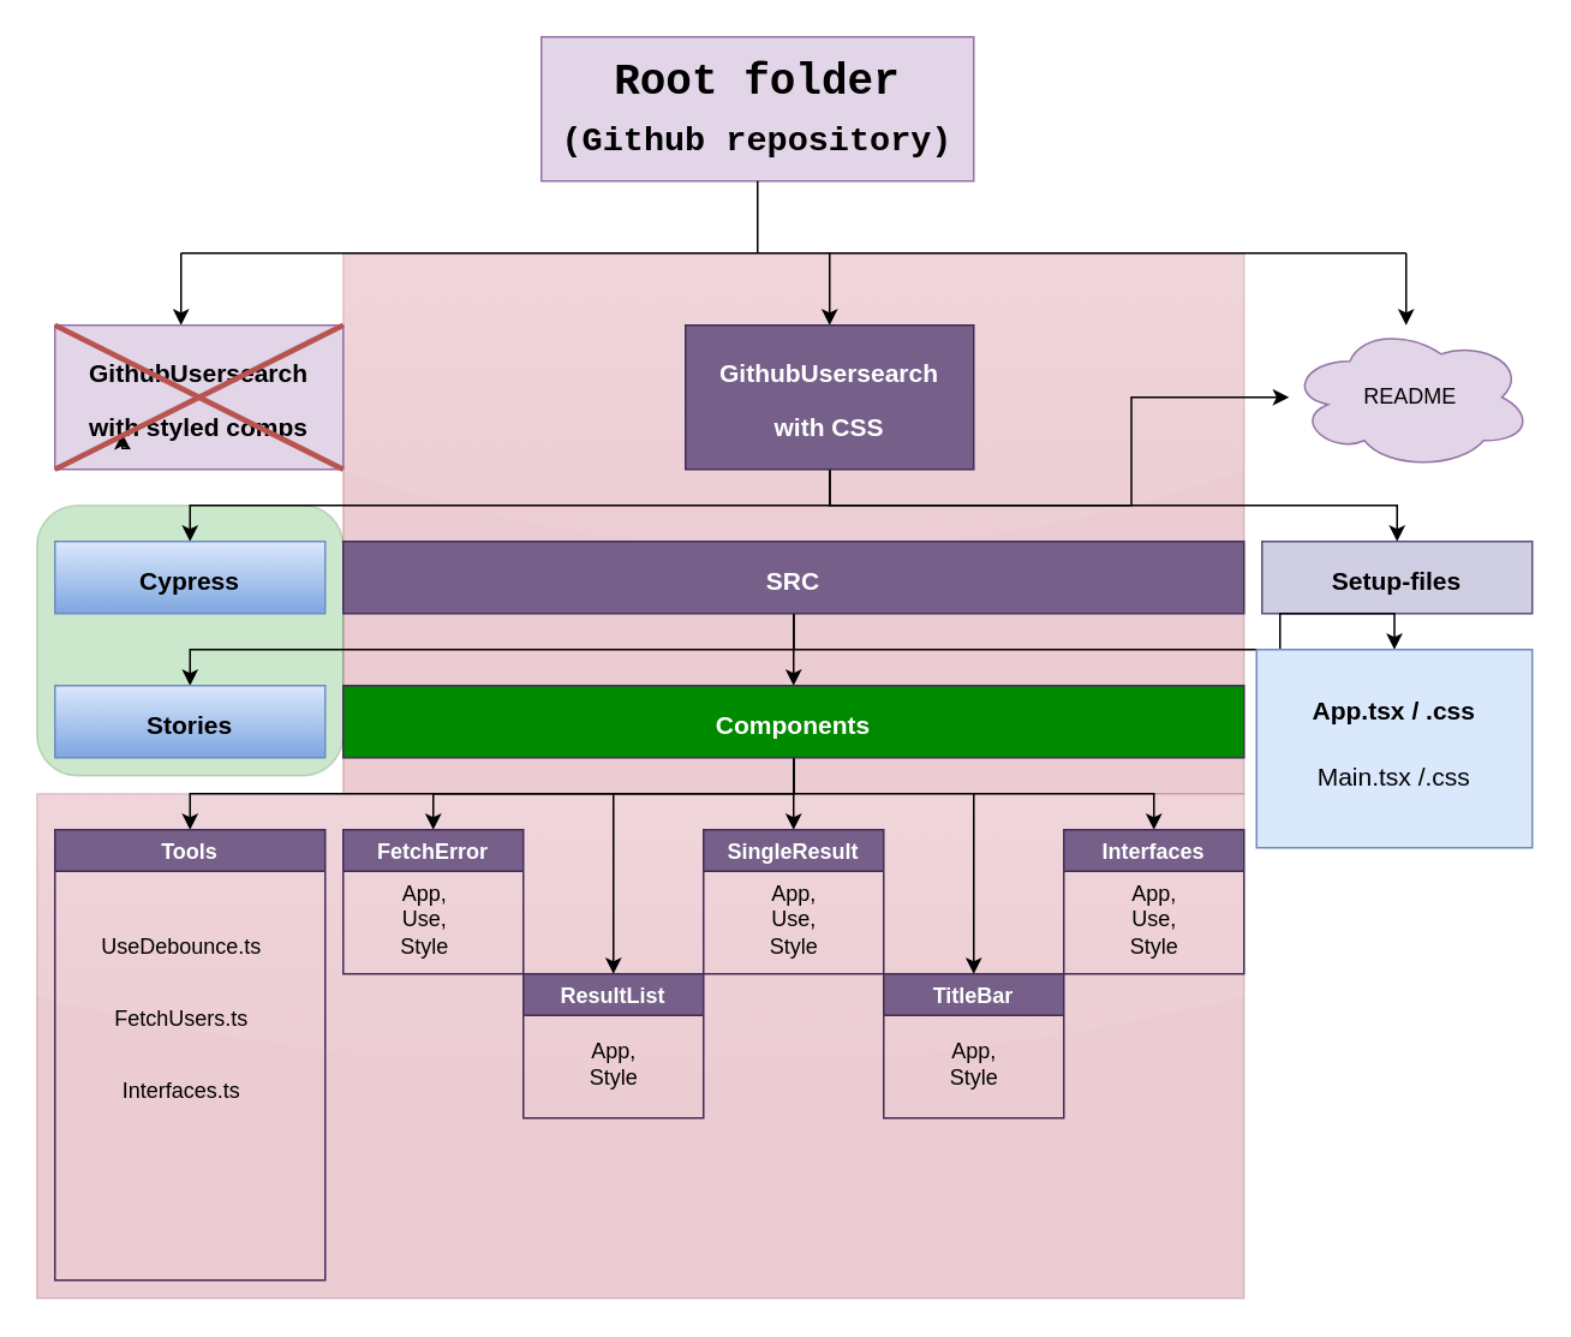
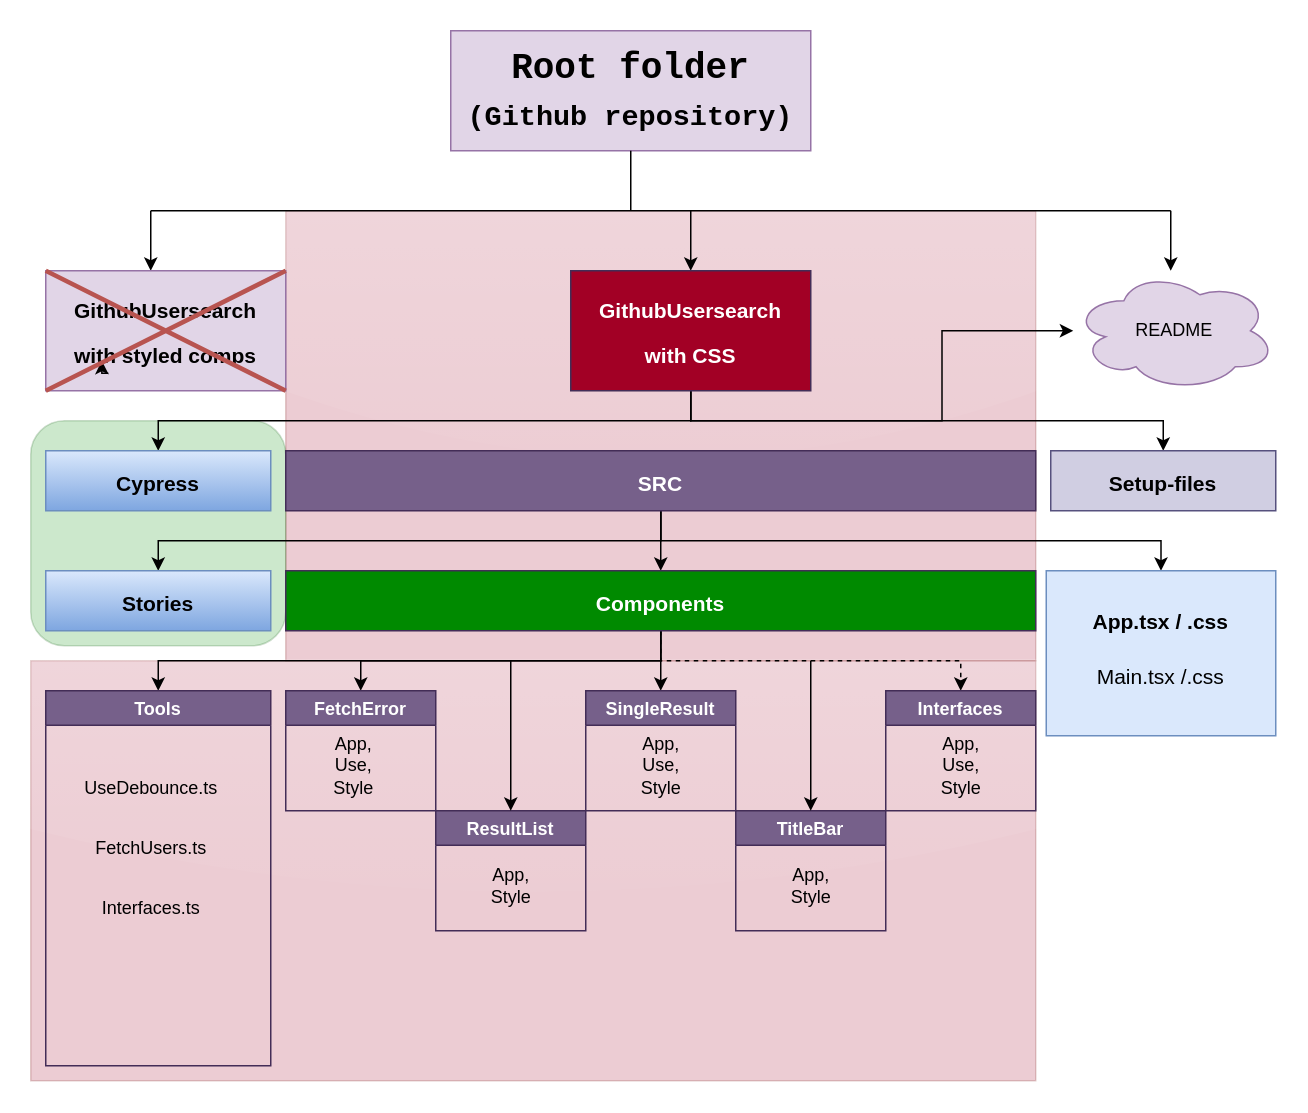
  <mxCell id="0" />
  <mxCell id="1" parent="0" />
  <mxCell id="2" value="" style="rounded=0;whiteSpace=wrap;html=1;fillColor=#a20025;fontColor=#ffffff;strokeColor=#6F0000;opacity=20;glass=1;" vertex="1" parent="1"><mxGeometry x="190" y="140" width="500" height="300" as="geometry" /></mxCell>
  <mxCell id="3" value="" style="rounded=1;whiteSpace=wrap;html=1;fillColor=#008a00;strokeColor=#005700;opacity=20;fontColor=#ffffff;" vertex="1" parent="1"><mxGeometry y="280" width="170" height="150" as="geometry" x="20" /></mxCell>
  <mxCell id="4" value="" style="rounded=0;whiteSpace=wrap;html=1;fillColor=#a20025;fontColor=#ffffff;strokeColor=#6F0000;opacity=20;glass=1;" vertex="1" parent="1"><mxGeometry y="440" width="670" height="280" as="geometry" x="20" /></mxCell>
  <mxCell id="5" value="&lt;h1&gt;&lt;font face=&quot;Courier New&quot;&gt;Root folder&lt;br&gt;&lt;font style=&quot;font-size: 19px;&quot;&gt;(Github repository)&lt;/font&gt;&lt;/font&gt;&lt;/h1&gt;" style="rounded=0;whiteSpace=wrap;html=1;fillColor=#e1d5e7;strokeColor=#9673a6;fillStyle=solid;" vertex="1" parent="1"><mxGeometry x="300" y="20" width="240" height="80" as="geometry" /></mxCell>
  <mxCell id="6" value="" style="endArrow=none;html=1;rounded=0;entryX=0.5;entryY=1;entryDx=0;entryDy=0;" edge="1" parent="1" target="5"><mxGeometry width="50" height="50" relative="1" as="geometry"><mxPoint x="420" y="140" as="sourcePoint" /><mxPoint x="460" y="400" as="targetPoint" /></mxGeometry></mxCell>
  <mxCell id="7" value="" style="endArrow=none;html=1;rounded=0;" edge="1" parent="1"><mxGeometry width="50" height="50" relative="1" as="geometry"><mxPoint x="100" y="140" as="sourcePoint" /><mxPoint x="780" y="140" as="targetPoint" /></mxGeometry></mxCell>
  <mxCell id="8" value="README" style="ellipse;shape=cloud;whiteSpace=wrap;html=1;fillColor=#e1d5e7;strokeColor=#9673a6;" vertex="1" parent="1"><mxGeometry x="715" y="180" width="135" height="80" as="geometry" /></mxCell>
  <mxCell id="9" value="" style="endArrow=classic;html=1;rounded=0;" edge="1" parent="1"><mxGeometry width="50" height="50" relative="1" as="geometry"><mxPoint x="100" y="140" as="sourcePoint" /><mxPoint x="100" y="180" as="targetPoint" /></mxGeometry></mxCell>
  <mxCell id="10" value="" style="endArrow=classic;html=1;rounded=0;" edge="1" parent="1"><mxGeometry width="50" height="50" relative="1" as="geometry"><mxPoint x="460" y="140" as="sourcePoint" /><mxPoint x="460" y="180" as="targetPoint" /></mxGeometry></mxCell>
  <mxCell id="11" value="" style="endArrow=classic;html=1;rounded=0;" edge="1" parent="1"><mxGeometry width="50" height="50" relative="1" as="geometry"><mxPoint x="780" y="140" as="sourcePoint" /><mxPoint x="780" y="180" as="targetPoint" /></mxGeometry></mxCell>
  <mxCell id="12" style="edgeStyle=orthogonalEdgeStyle;rounded=0;orthogonalLoop=1;jettySize=auto;html=1;exitX=0.5;exitY=1;exitDx=0;exitDy=0;entryX=0.5;entryY=0;entryDx=0;entryDy=0;" edge="1" parent="1" source="15" target="18"><mxGeometry relative="1" as="geometry" /></mxCell>
  <mxCell id="13" style="edgeStyle=orthogonalEdgeStyle;rounded=0;orthogonalLoop=1;jettySize=auto;html=1;exitX=0.5;exitY=1;exitDx=0;exitDy=0;" edge="1" parent="1" source="15" target="19"><mxGeometry relative="1" as="geometry" /></mxCell>
  <mxCell id="14" style="edgeStyle=orthogonalEdgeStyle;rounded=0;orthogonalLoop=1;jettySize=auto;html=1;exitX=0.5;exitY=1;exitDx=0;exitDy=0;" edge="1" parent="1" source="15" target="8"><mxGeometry relative="1" as="geometry" /></mxCell>
- <mxCell id="15" value="&lt;h1 style=&quot;line-height: 26.4px;&quot;&gt;&lt;font style=&quot;font-size: 14px;&quot;&gt;GithubUsersearch&lt;br&gt;with CSS&lt;/font&gt;&lt;/h1&gt;" style="rounded=0;whiteSpace=wrap;html=1;fillColor=#76608a;strokeColor=#432D57;fillStyle=solid;fontColor=#ffffff;" vertex="1" parent="1"><mxGeometry x="380" y="180" width="160" height="80" as="geometry" /></mxCell>
+ <mxCell id="15" value="&lt;h1 style=&quot;line-height: 26.4px;&quot;&gt;&lt;font style=&quot;font-size: 14px;&quot;&gt;GithubUsersearch&lt;br&gt;with CSS&lt;/font&gt;&lt;/h1&gt;" style="rounded=0;whiteSpace=wrap;html=1;fillColor=#a20025;strokeColor=#432D57;fillStyle=solid;fontColor=#ffffff;" vertex="1" parent="1"><mxGeometry x="380" y="180" width="160" height="80" as="geometry" /></mxCell>
  <mxCell id="16" value="&lt;p style=&quot;line-height: 100%;&quot;&gt;&lt;/p&gt;&lt;h1 style=&quot;line-height: 110%;&quot;&gt;&lt;font style=&quot;font-size: 14px;&quot;&gt;GithubUsersearch&lt;br&gt;with styled comps&lt;/font&gt;&lt;/h1&gt;&lt;p&gt;&lt;/p&gt;" style="rounded=0;whiteSpace=wrap;html=1;fillColor=#e1d5e7;strokeColor=#9673a6;fillStyle=solid;" vertex="1" parent="1"><mxGeometry x="30" y="180" width="160" height="80" as="geometry" /></mxCell>
  <mxCell id="17" value="" style="endArrow=none;html=1;rounded=0;fillColor=#f8cecc;strokeColor=#b85450;" edge="1" parent="1" source="15"><mxGeometry width="50" height="50" relative="1" as="geometry"><mxPoint x="490" y="230" as="sourcePoint" /><mxPoint x="540" y="180" as="targetPoint" /></mxGeometry></mxCell>
  <mxCell id="18" value="&lt;p style=&quot;line-height: 100%;&quot;&gt;&lt;/p&gt;&lt;h1 style=&quot;line-height: 110%;&quot;&gt;&lt;span style=&quot;font-size: 14px;&quot;&gt;Cypress&lt;/span&gt;&lt;/h1&gt;&lt;p&gt;&lt;/p&gt;" style="rounded=0;whiteSpace=wrap;html=1;fillColor=#dae8fc;strokeColor=#6c8ebf;fillStyle=solid;gradientColor=#7ea6e0;" vertex="1" parent="1"><mxGeometry x="30" y="300" width="150" height="40" as="geometry" /></mxCell>
  <mxCell id="19" value="&lt;p style=&quot;line-height: 100%;&quot;&gt;&lt;/p&gt;&lt;h1 style=&quot;line-height: 110%;&quot;&gt;&lt;span style=&quot;font-size: 14px;&quot;&gt;Setup-files&lt;/span&gt;&lt;/h1&gt;&lt;p&gt;&lt;/p&gt;" style="rounded=0;whiteSpace=wrap;html=1;fillColor=#d0cee2;strokeColor=#56517e;fillStyle=solid;" vertex="1" parent="1"><mxGeometry x="700" y="300" width="150" height="40" as="geometry" /></mxCell>
  <mxCell id="20" style="edgeStyle=orthogonalEdgeStyle;rounded=0;orthogonalLoop=1;jettySize=auto;html=1;exitX=0.5;exitY=1;exitDx=0;exitDy=0;" edge="1" parent="1" source="23" target="30"><mxGeometry relative="1" as="geometry" /></mxCell>
  <mxCell id="21" style="edgeStyle=orthogonalEdgeStyle;rounded=0;orthogonalLoop=1;jettySize=auto;html=1;exitX=0.5;exitY=1;exitDx=0;exitDy=0;" edge="1" parent="1" source="23" target="31"><mxGeometry relative="1" as="geometry" /></mxCell>
  <mxCell id="22" style="edgeStyle=orthogonalEdgeStyle;rounded=0;orthogonalLoop=1;jettySize=auto;html=1;exitX=0.5;exitY=1;exitDx=0;exitDy=0;entryX=0.5;entryY=0;entryDx=0;entryDy=0;" edge="1" parent="1" source="23" target="29"><mxGeometry relative="1" as="geometry" /></mxCell>
  <mxCell id="23" value="&lt;p style=&quot;line-height: 100%;&quot;&gt;&lt;/p&gt;&lt;h1 style=&quot;line-height: 110%;&quot;&gt;&lt;span style=&quot;font-size: 14px;&quot;&gt;SRC&lt;/span&gt;&lt;/h1&gt;&lt;p&gt;&lt;/p&gt;" style="rounded=0;whiteSpace=wrap;html=1;fillColor=#76608a;strokeColor=#432D57;fillStyle=solid;fontColor=#ffffff;" vertex="1" parent="1"><mxGeometry x="190" y="300" width="500" height="40" as="geometry" /></mxCell>
  <mxCell id="24" style="edgeStyle=orthogonalEdgeStyle;rounded=0;orthogonalLoop=1;jettySize=auto;html=1;exitX=0;exitY=1;exitDx=0;exitDy=0;entryX=0.092;entryY=0.75;entryDx=0;entryDy=0;entryPerimeter=0;" edge="1" parent="1"><mxGeometry relative="1" as="geometry"><mxPoint x="71.716" y="248.284" as="sourcePoint" /><mxPoint x="67.36" y="240" as="targetPoint" /></mxGeometry></mxCell>
  <mxCell id="25" style="edgeStyle=orthogonalEdgeStyle;rounded=0;orthogonalLoop=1;jettySize=auto;html=1;exitX=0.5;exitY=1;exitDx=0;exitDy=0;" edge="1" parent="1" source="29" target="32"><mxGeometry relative="1" as="geometry" /></mxCell>
  <mxCell id="26" style="edgeStyle=orthogonalEdgeStyle;rounded=0;orthogonalLoop=1;jettySize=auto;html=1;exitX=0.5;exitY=1;exitDx=0;exitDy=0;" edge="1" parent="1" source="29" target="38"><mxGeometry relative="1" as="geometry" /></mxCell>
  <mxCell id="27" style="edgeStyle=orthogonalEdgeStyle;rounded=0;orthogonalLoop=1;jettySize=auto;html=1;exitX=0.5;exitY=1;exitDx=0;exitDy=0;" edge="1" parent="1" source="29" target="40"><mxGeometry relative="1" as="geometry" /></mxCell>
- <mxCell id="28" style="edgeStyle=orthogonalEdgeStyle;rounded=0;orthogonalLoop=1;jettySize=auto;html=1;exitX=0.5;exitY=1;exitDx=0;exitDy=0;" edge="1" parent="1" source="29" target="42"><mxGeometry relative="1" as="geometry" /></mxCell>
+ <mxCell id="28" style="edgeStyle=orthogonalEdgeStyle;rounded=0;orthogonalLoop=1;jettySize=auto;html=1;exitX=0.5;exitY=1;exitDx=0;exitDy=0;dashed=1;" edge="1" parent="1" source="29" target="42"><mxGeometry relative="1" as="geometry" /></mxCell>
  <mxCell id="29" value="&lt;p style=&quot;line-height: 100%;&quot;&gt;&lt;/p&gt;&lt;h1 style=&quot;line-height: 110%;&quot;&gt;&lt;span style=&quot;font-size: 14px;&quot;&gt;Components&lt;/span&gt;&lt;/h1&gt;&lt;p&gt;&lt;/p&gt;" style="rounded=0;whiteSpace=wrap;html=1;fillColor=#008a00;strokeColor=#432D57;fillStyle=solid;fontColor=#ffffff;" vertex="1" parent="1"><mxGeometry x="190" y="380" width="500" height="40" as="geometry" /></mxCell>
  <mxCell id="30" value="&lt;p style=&quot;line-height: 100%;&quot;&gt;&lt;/p&gt;&lt;h1 style=&quot;line-height: 110%;&quot;&gt;&lt;span style=&quot;font-size: 14px;&quot;&gt;Stories&lt;/span&gt;&lt;/h1&gt;&lt;p&gt;&lt;/p&gt;" style="rounded=0;whiteSpace=wrap;html=1;fillColor=#dae8fc;strokeColor=#6c8ebf;fillStyle=solid;gradientColor=#7ea6e0;" vertex="1" parent="1"><mxGeometry x="30" y="380" width="150" height="40" as="geometry" /></mxCell>
- <mxCell id="31" value="&lt;p style=&quot;line-height: 100%;&quot;&gt;&lt;/p&gt;&lt;h1 style=&quot;line-height: 110%;&quot;&gt;&lt;span style=&quot;font-size: 14px;&quot;&gt;App.tsx / .css&lt;/span&gt;&lt;/h1&gt;&lt;div&gt;&lt;span style=&quot;font-size: 14px;&quot;&gt;Main.tsx /.css&lt;/span&gt;&lt;/div&gt;&lt;div&gt;&lt;span style=&quot;font-size: 14px;&quot;&gt;&lt;br&gt;&lt;/span&gt;&lt;/div&gt;&lt;p&gt;&lt;/p&gt;" style="rounded=0;whiteSpace=wrap;html=1;fillColor=#dae8fc;strokeColor=#6c8ebf;fillStyle=solid;" vertex="1" parent="1"><mxGeometry x="697" y="360" width="153" height="110" as="geometry" /></mxCell>
+ <mxCell id="31" value="&lt;p style=&quot;line-height: 100%;&quot;&gt;&lt;/p&gt;&lt;h1 style=&quot;line-height: 110%;&quot;&gt;&lt;span style=&quot;font-size: 14px;&quot;&gt;App.tsx / .css&lt;/span&gt;&lt;/h1&gt;&lt;div&gt;&lt;span style=&quot;font-size: 14px;&quot;&gt;Main.tsx /.css&lt;/span&gt;&lt;/div&gt;&lt;div&gt;&lt;span style=&quot;font-size: 14px;&quot;&gt;&lt;br&gt;&lt;/span&gt;&lt;/div&gt;&lt;p&gt;&lt;/p&gt;" style="rounded=0;whiteSpace=wrap;html=1;fillColor=#dae8fc;strokeColor=#6c8ebf;fillStyle=solid;" vertex="1" parent="1"><mxGeometry x="697" y="380" width="153" height="110" as="geometry" /></mxCell>
  <mxCell id="32" value="Tools" style="swimlane;fillColor=#76608a;strokeColor=#432D57;fontColor=#ffffff;" vertex="1" parent="1"><mxGeometry x="30" y="460" width="150" height="250" as="geometry" /></mxCell>
  <mxCell id="33" value="UseDebounce.ts" style="text;html=1;align=center;verticalAlign=middle;resizable=0;points=[];autosize=1;strokeColor=none;fillColor=none;" vertex="1" parent="32"><mxGeometry x="15" y="50" width="110" height="30" as="geometry" /></mxCell>
  <mxCell id="34" value="FetchUsers.ts" style="text;html=1;align=center;verticalAlign=middle;resizable=0;points=[];autosize=1;strokeColor=none;fillColor=none;" vertex="1" parent="32"><mxGeometry x="20" y="90" width="100" height="30" as="geometry" /></mxCell>
  <mxCell id="35" value="Interfaces.ts" style="text;html=1;align=center;verticalAlign=middle;resizable=0;points=[];autosize=1;strokeColor=none;fillColor=none;" vertex="1" parent="32"><mxGeometry x="25" y="130" width="90" height="30" as="geometry" /></mxCell>
  <mxCell id="36" value="TitleBar" style="swimlane;fillColor=#76608a;strokeColor=#432D57;fontColor=#ffffff;" vertex="1" parent="1"><mxGeometry x="490" y="540" width="100" height="80" as="geometry" /></mxCell>
  <mxCell id="37" value="App,&lt;br&gt;Style" style="text;html=1;align=center;verticalAlign=middle;resizable=0;points=[];autosize=1;strokeColor=none;fillColor=none;" vertex="1" parent="36"><mxGeometry x="25" y="30" width="50" height="40" as="geometry" /></mxCell>
  <mxCell id="38" value="FetchError" style="swimlane;fillColor=#76608a;strokeColor=#432D57;fontColor=#ffffff;" vertex="1" parent="1"><mxGeometry x="190" y="460" width="100" height="80" as="geometry" /></mxCell>
  <mxCell id="39" value="App,&lt;br&gt;Use,&lt;br&gt;Style" style="text;html=1;align=center;verticalAlign=middle;resizable=0;points=[];autosize=1;strokeColor=none;fillColor=none;" vertex="1" parent="38"><mxGeometry x="20" y="20" width="50" height="60" as="geometry" /></mxCell>
  <mxCell id="40" value="SingleResult" style="swimlane;fillColor=#76608a;strokeColor=#432D57;fontColor=#ffffff;" vertex="1" parent="1"><mxGeometry x="390" y="460" width="100" height="80" as="geometry" /></mxCell>
  <mxCell id="41" value="App,&lt;br&gt;Use,&lt;br&gt;Style" style="text;html=1;align=center;verticalAlign=middle;resizable=0;points=[];autosize=1;strokeColor=none;fillColor=none;" vertex="1" parent="40"><mxGeometry x="25" y="20" width="50" height="60" as="geometry" /></mxCell>
  <mxCell id="42" value="Interfaces" style="swimlane;fillColor=#76608a;strokeColor=#432D57;fontColor=#ffffff;" vertex="1" parent="1"><mxGeometry x="590" y="460" width="100" height="80" as="geometry" /></mxCell>
  <mxCell id="43" value="App,&lt;br&gt;Use,&lt;br&gt;Style" style="text;html=1;align=center;verticalAlign=middle;resizable=0;points=[];autosize=1;strokeColor=none;fillColor=none;" vertex="1" parent="42"><mxGeometry x="25" y="20" width="50" height="60" as="geometry" /></mxCell>
  <mxCell id="44" value="ResultList" style="swimlane;fillColor=#76608a;strokeColor=#432D57;fontColor=#ffffff;" vertex="1" parent="1"><mxGeometry x="290" y="540" width="100" height="80" as="geometry" /></mxCell>
  <mxCell id="45" value="App,&lt;br&gt;Style" style="text;html=1;align=center;verticalAlign=middle;resizable=0;points=[];autosize=1;strokeColor=none;fillColor=none;" vertex="1" parent="44"><mxGeometry x="25" y="30" width="50" height="40" as="geometry" /></mxCell>
  <mxCell id="46" value="" style="endArrow=classic;html=1;rounded=0;entryX=0.5;entryY=0;entryDx=0;entryDy=0;" edge="1" parent="1" target="44"><mxGeometry width="50" height="50" relative="1" as="geometry"><mxPoint x="340" y="440" as="sourcePoint" /><mxPoint x="340" y="380" as="targetPoint" /></mxGeometry></mxCell>
  <mxCell id="47" value="" style="endArrow=classic;html=1;rounded=0;entryX=0.5;entryY=0;entryDx=0;entryDy=0;" edge="1" parent="1"><mxGeometry width="50" height="50" relative="1" as="geometry"><mxPoint x="540" y="440" as="sourcePoint" /><mxPoint x="540" y="540" as="targetPoint" /></mxGeometry></mxCell>
  <mxCell id="48" value="" style="shape=umlDestroy;whiteSpace=wrap;html=1;strokeWidth=3;targetShapes=umlLifeline;fillColor=#f8cecc;strokeColor=#b85450;" vertex="1" parent="1"><mxGeometry x="30" y="180" width="160" height="80" as="geometry" /></mxCell>
